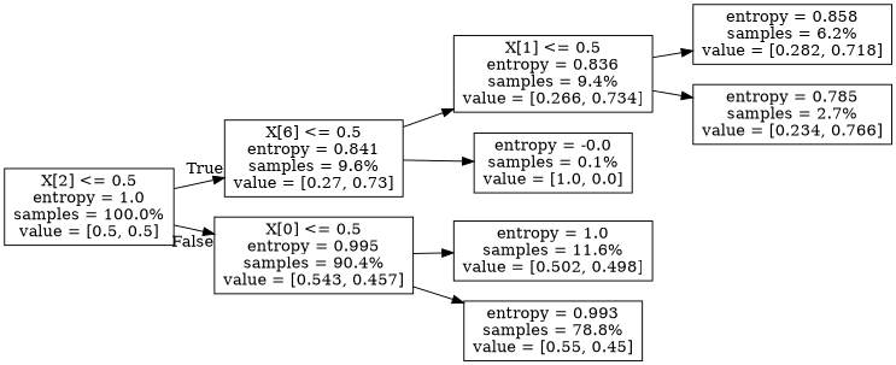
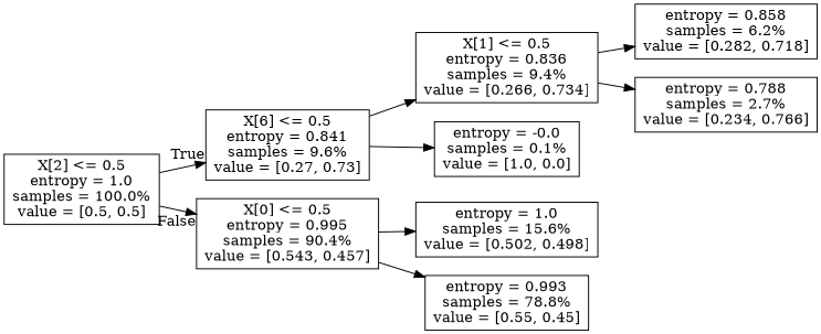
  digraph {
    rankdir=LR
    node [shape=box]
    n1 [label="X[2] <= 0.5\nentropy = 1.0\nsamples = 100.0%\nvalue = [0.5, 0.5]"]
    n2 [label="X[6] <= 0.5\nentropy = 0.841\nsamples = 9.6%\nvalue = [0.27, 0.73]"]
    n3 [label="X[0] <= 0.5\nentropy = 0.995\nsamples = 90.4%\nvalue = [0.543, 0.457]"]
    n4 [label="X[1] <= 0.5\nentropy = 0.836\nsamples = 9.4%\nvalue = [0.266, 0.734]"]
    n5 [label="entropy = -0.0\nsamples = 0.1%\nvalue = [1.0, 0.0]"]
-   n6 [label="entropy = 1.0\nsamples = 11.6%\nvalue = [0.502, 0.498]"]
+   n6 [label="entropy = 1.0\nsamples = 15.6%\nvalue = [0.502, 0.498]"]
    n7 [label="entropy = 0.993\nsamples = 78.8%\nvalue = [0.55, 0.45]"]
    n8 [label="entropy = 0.858\nsamples = 6.2%\nvalue = [0.282, 0.718]"]
-   n9 [label="entropy = 0.785\nsamples = 2.7%\nvalue = [0.234, 0.766]"]
+   n9 [label="entropy = 0.788\nsamples = 2.7%\nvalue = [0.234, 0.766]"]
    n1 -> n2 [headlabel=True labelangle=-45 labeldistance=2.5]
    n1 -> n3 [headlabel=False labelangle=45 labeldistance=2.5]
    n2 -> n4
    n2 -> n5
    n3 -> n6
    n3 -> n7
    n4 -> n8
    n4 -> n9
  }
